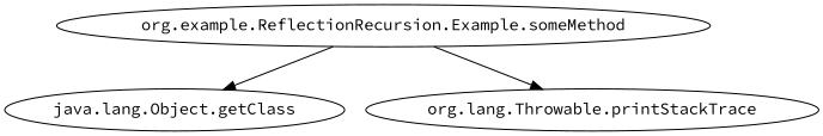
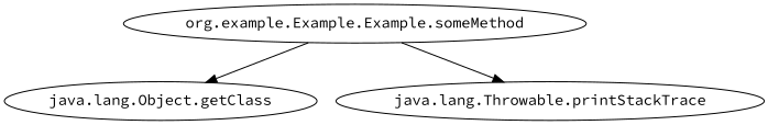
  strict digraph {
    fontname="Source Code Pro"
    node [fontname="Source Code Pro"]
    edge [fontname="Source Code Pro"]
-   n1 [label="org.example.ReflectionRecursion.Example.someMethod"]
+   n1 [label="org.example.Example.Example.someMethod"]
    n2 [label="java.lang.Object.getClass"]
-   n3 [label="org.lang.Throwable.printStackTrace"]
+   n3 [label="java.lang.Throwable.printStackTrace"]
    n1 -> n2
    n1 -> n3
  }
